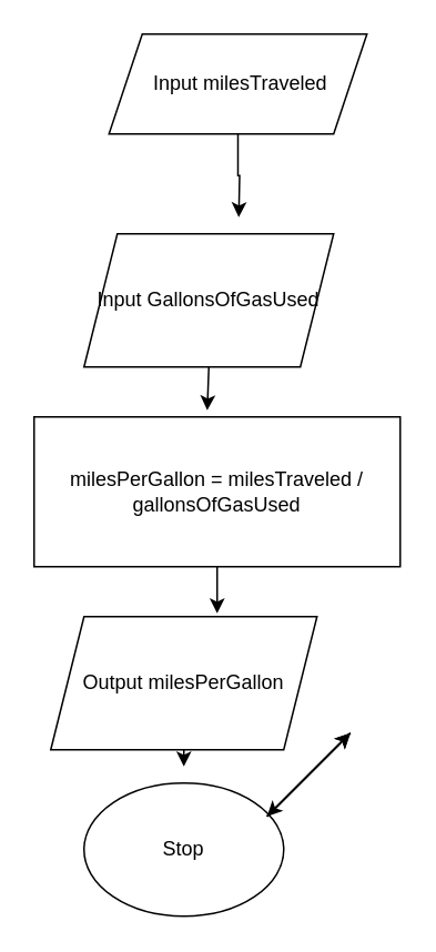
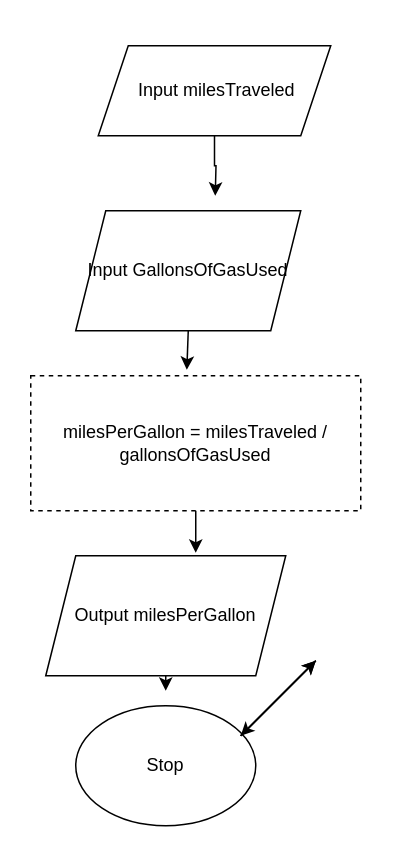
  <mxCell id="0" />
  <mxCell id="1" parent="0" />
  <mxCell id="2" style="edgeStyle=orthogonalEdgeStyle;rounded=0;orthogonalLoop=1;jettySize=auto;html=1;exitX=0.5;exitY=1;exitDx=0;exitDy=0;" edge="1" parent="1" source="3"><mxGeometry relative="1" as="geometry"><mxPoint x="143" y="130" as="targetPoint" /></mxGeometry></mxCell>
- <mxCell id="3" value="&amp;nbsp;Input milesTraveled" style="shape=parallelogram;perimeter=parallelogramPerimeter;whiteSpace=wrap;html=1;fixedSize=1;" vertex="1" parent="1"><mxGeometry x="65" y="20" width="155" height="60" as="geometry" /></mxCell>
+ <mxCell id="3" value="&amp;nbsp;Input milesTraveled" style="shape=parallelogram;perimeter=parallelogramPerimeter;whiteSpace=wrap;html=1;fixedSize=1;" vertex="1" parent="1"><mxGeometry x="65" y="30" width="155" height="60" as="geometry" /></mxCell>
  <mxCell id="4" value="Input GallonsOfGasUsed" style="shape=parallelogram;perimeter=parallelogramPerimeter;whiteSpace=wrap;html=1;fixedSize=1;" vertex="1" parent="1"><mxGeometry x="50" y="140" width="150" height="80" as="geometry" /></mxCell>
- <mxCell id="5" value="milesPerGallon = milesTraveled / gallonsOfGasUsed" style="rounded=0;whiteSpace=wrap;html=1;" vertex="1" parent="1"><mxGeometry x="20" y="250" width="220" height="90" as="geometry" /></mxCell>
+ <mxCell id="5" value="milesPerGallon = milesTraveled / gallonsOfGasUsed" style="rounded=0;whiteSpace=wrap;html=1;dashed=1;" vertex="1" parent="1"><mxGeometry x="20" y="250" width="220" height="90" as="geometry" /></mxCell>
  <mxCell id="6" value="Stop" style="ellipse;whiteSpace=wrap;html=1;" vertex="1" parent="1"><mxGeometry x="50" y="470" width="120" height="80" as="geometry" /></mxCell>
  <mxCell id="7" style="edgeStyle=orthogonalEdgeStyle;rounded=0;orthogonalLoop=1;jettySize=auto;html=1;exitX=0.5;exitY=1;exitDx=0;exitDy=0;" edge="1" parent="1" source="8"><mxGeometry relative="1" as="geometry"><mxPoint x="110" y="460" as="targetPoint" /></mxGeometry></mxCell>
  <mxCell id="8" value="Output milesPerGallon" style="shape=parallelogram;perimeter=parallelogramPerimeter;whiteSpace=wrap;html=1;fixedSize=1;" vertex="1" parent="1"><mxGeometry x="30" y="370" width="160" height="80" as="geometry" /></mxCell>
  <mxCell id="9" value="" style="endArrow=none;html=1;rounded=0;" edge="1" parent="1"><mxGeometry width="50" height="50" relative="1" as="geometry"><mxPoint x="160" y="490" as="sourcePoint" /><mxPoint x="210" y="440" as="targetPoint" /></mxGeometry></mxCell>
  <mxCell id="10" value="" style="endArrow=none;html=1;rounded=0;" edge="1" parent="1"><mxGeometry width="50" height="50" relative="1" as="geometry"><mxPoint x="160" y="490" as="sourcePoint" /><mxPoint x="210" y="440" as="targetPoint" /></mxGeometry></mxCell>
  <mxCell id="11" value="" style="endArrow=classic;startArrow=classic;html=1;rounded=0;" edge="1" parent="1"><mxGeometry width="50" height="50" relative="1" as="geometry"><mxPoint x="160" y="490" as="sourcePoint" /><mxPoint x="210" y="440" as="targetPoint" /></mxGeometry></mxCell>
  <mxCell id="12" value="" style="endArrow=none;html=1;rounded=0;" edge="1" parent="1"><mxGeometry width="50" height="50" relative="1" as="geometry"><mxPoint x="160" y="490" as="sourcePoint" /><mxPoint x="210" y="440" as="targetPoint" /></mxGeometry></mxCell>
  <mxCell id="13" value="" style="endArrow=classic;html=1;rounded=0;" edge="1" parent="1"><mxGeometry width="50" height="50" relative="1" as="geometry"><mxPoint x="160" y="490" as="sourcePoint" /><mxPoint x="210" y="440" as="targetPoint" /></mxGeometry></mxCell>
  <mxCell id="14" style="edgeStyle=orthogonalEdgeStyle;rounded=0;orthogonalLoop=1;jettySize=auto;html=1;exitX=0.5;exitY=1;exitDx=0;exitDy=0;entryX=0.473;entryY=-0.044;entryDx=0;entryDy=0;entryPerimeter=0;" edge="1" parent="1" source="4" target="5"><mxGeometry relative="1" as="geometry" /></mxCell>
  <mxCell id="15" style="edgeStyle=orthogonalEdgeStyle;rounded=0;orthogonalLoop=1;jettySize=auto;html=1;exitX=0.5;exitY=1;exitDx=0;exitDy=0;entryX=0.625;entryY=-0.025;entryDx=0;entryDy=0;entryPerimeter=0;" edge="1" parent="1" source="5" target="8"><mxGeometry relative="1" as="geometry" /></mxCell>
